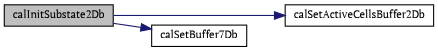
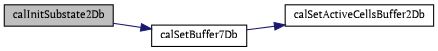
  digraph {
    fontname="PT Serif"
    rankdir=LR
    node [color=black fillcolor=white fontname="PT Serif" fontsize=10 shape=record style=filled]
    edge [color=midnightblue fontname="PT Serif" fontsize=10 labelfontname=Helvetica labelfontsize=10 style=solid]
    n1 [fillcolor=grey75 fontcolor=black height=0.2 label=calInitSubstate2Db width=0.4]
    n2 [height=0.2 label=calSetActiveCellsBuffer2Db width=0.4]
    n3 [height=0.2 label=calSetBuffer7Db width=0.4]
-   n1 -> n2
+   n3 -> n2
    n1 -> n3
  }
